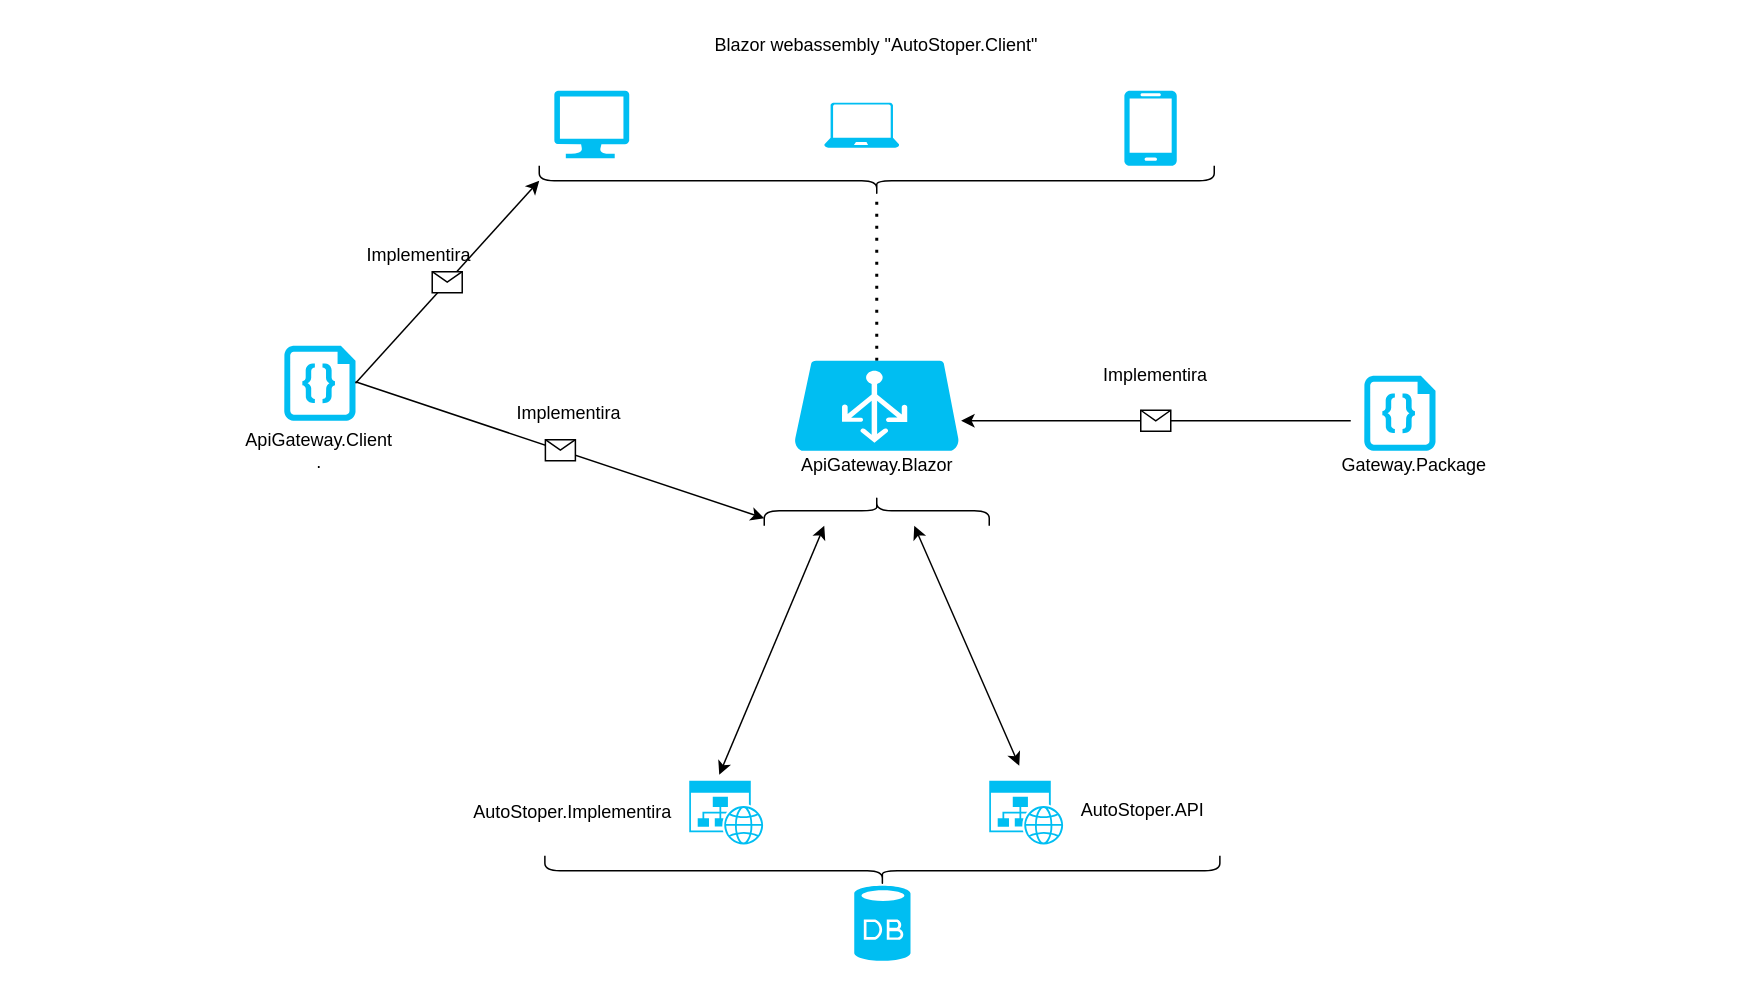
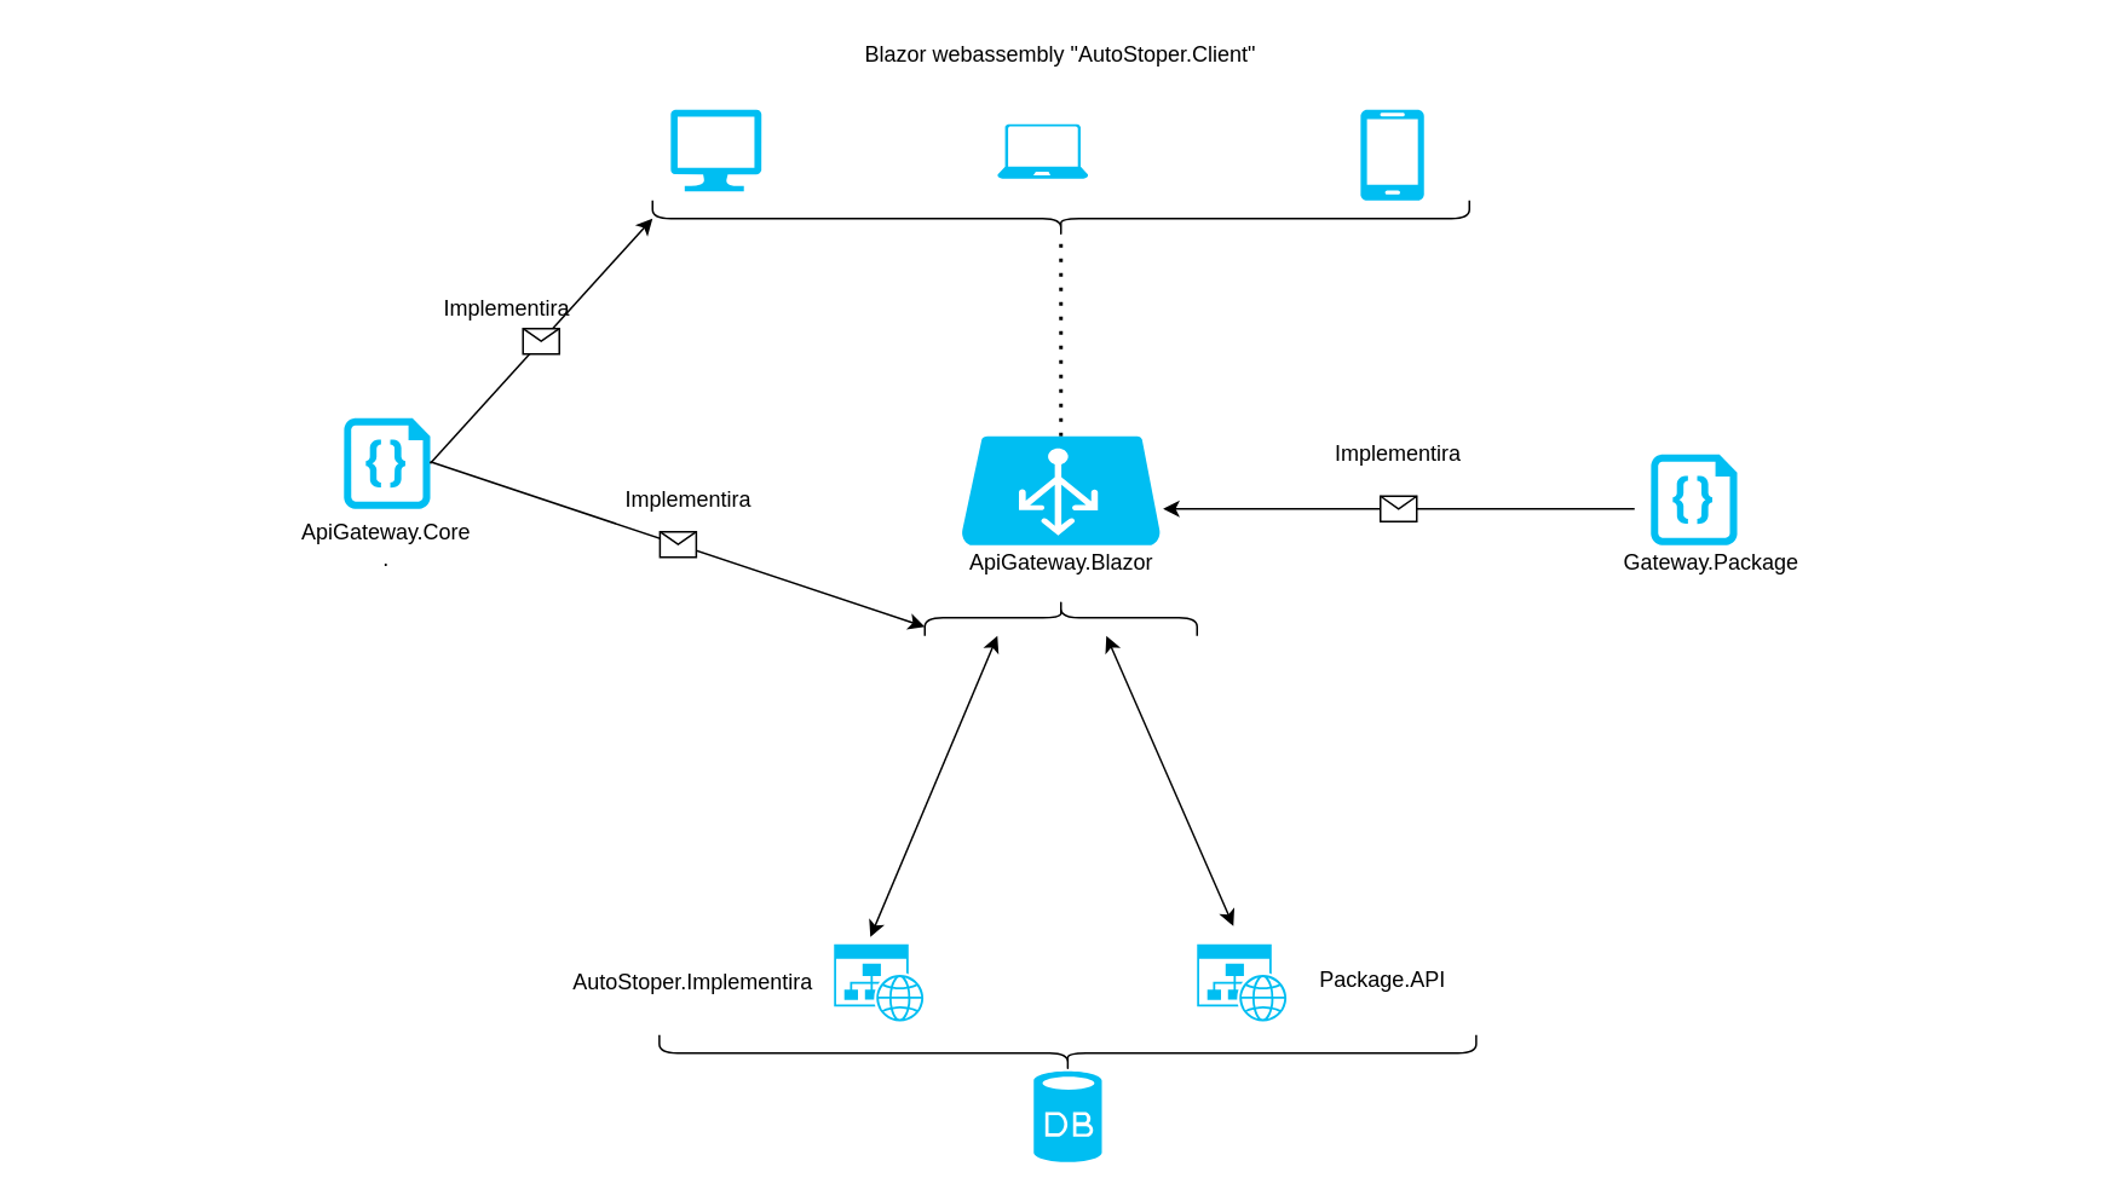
  <mxCell id="0" />
  <mxCell id="1" parent="0" />
  <mxCell id="2" value="" style="verticalLabelPosition=bottom;html=1;verticalAlign=top;align=center;strokeColor=none;fillColor=#00BEF2;shape=mxgraph.azure.computer;pointerEvents=1;" vertex="1" parent="1"><mxGeometry x="369" y="60" width="50" height="45" as="geometry" /></mxCell>
  <mxCell id="3" value="" style="verticalLabelPosition=bottom;html=1;verticalAlign=top;align=center;strokeColor=none;fillColor=#00BEF2;shape=mxgraph.azure.laptop;pointerEvents=1;" vertex="1" parent="1"><mxGeometry x="549" y="68" width="50" height="30" as="geometry" /></mxCell>
  <mxCell id="4" value="" style="verticalLabelPosition=bottom;html=1;verticalAlign=top;align=center;strokeColor=none;fillColor=#00BEF2;shape=mxgraph.azure.mobile;pointerEvents=1;" vertex="1" parent="1"><mxGeometry x="749" y="60" width="35" height="50" as="geometry" /></mxCell>
  <mxCell id="5" value="" style="shape=curlyBracket;whiteSpace=wrap;html=1;rounded=1;direction=north;" vertex="1" parent="1"><mxGeometry x="359" y="110" width="450" height="20" as="geometry" /></mxCell>
  <mxCell id="6" value="Blazor webassembly &quot;AutoStoper.Client&quot;" style="text;html=1;strokeColor=none;fillColor=none;align=center;verticalAlign=middle;whiteSpace=wrap;rounded=0;" vertex="1" parent="1"><mxGeometry x="369" y="20" width="430" height="20" as="geometry" /></mxCell>
  <mxCell id="7" value="" style="endArrow=none;dashed=1;html=1;dashPattern=1 3;strokeWidth=2;entryX=0.1;entryY=0.5;entryDx=0;entryDy=0;entryPerimeter=0;" edge="1" parent="1" target="5"><mxGeometry width="50" height="50" relative="1" as="geometry"><mxPoint x="584" y="240" as="sourcePoint" /><mxPoint x="589" y="120" as="targetPoint" /></mxGeometry></mxCell>
  <mxCell id="8" value="" style="verticalLabelPosition=bottom;html=1;verticalAlign=top;align=center;strokeColor=none;fillColor=#00BEF2;shape=mxgraph.azure.code_file;pointerEvents=1;" vertex="1" parent="1"><mxGeometry x="189" y="230" width="47.5" height="50" as="geometry" /></mxCell>
  <mxCell id="9" value="" style="verticalLabelPosition=bottom;html=1;verticalAlign=top;align=center;strokeColor=none;fillColor=#00BEF2;shape=mxgraph.azure.code_file;pointerEvents=1;" vertex="1" parent="1"><mxGeometry x="909" y="250" width="47.5" height="50" as="geometry" /></mxCell>
  <mxCell id="10" value="" style="verticalLabelPosition=bottom;html=1;verticalAlign=top;align=center;strokeColor=none;fillColor=#00BEF2;shape=mxgraph.azure.azure_load_balancer;" vertex="1" parent="1"><mxGeometry x="529" y="240" width="110" height="60" as="geometry" /></mxCell>
  <mxCell id="11" value="ApiGateway.Blazor" style="text;html=1;strokeColor=none;fillColor=none;align=center;verticalAlign=middle;whiteSpace=wrap;rounded=0;" vertex="1" parent="1"><mxGeometry x="391.5" y="300" width="385" height="20" as="geometry" /></mxCell>
  <mxCell id="12" value="Gateway.Package" style="text;html=1;strokeColor=none;fillColor=none;align=center;verticalAlign=middle;whiteSpace=wrap;rounded=0;" vertex="1" parent="1"><mxGeometry x="750.25" y="300" width="385" height="20" as="geometry" /></mxCell>
- <mxCell id="13" value="ApiGateway.Client&lt;br&gt;." style="text;html=1;strokeColor=none;fillColor=none;align=center;verticalAlign=middle;whiteSpace=wrap;rounded=0;" vertex="1" parent="1"><mxGeometry x="20.25" y="290" width="385" height="20" as="geometry" /></mxCell>
+ <mxCell id="13" value="ApiGateway.Core&lt;br&gt;." style="text;html=1;strokeColor=none;fillColor=none;align=center;verticalAlign=middle;whiteSpace=wrap;rounded=0;" vertex="1" parent="1"><mxGeometry x="20.25" y="290" width="385" height="20" as="geometry" /></mxCell>
  <mxCell id="14" value="" style="endArrow=classic;html=1;exitX=1;exitY=0.5;exitDx=0;exitDy=0;exitPerimeter=0;entryX=0.5;entryY=0;entryDx=0;entryDy=0;" edge="1" parent="1" source="8" target="5"><mxGeometry relative="1" as="geometry"><mxPoint x="509" y="340" as="sourcePoint" /><mxPoint x="609" y="340" as="targetPoint" /></mxGeometry></mxCell>
  <mxCell id="15" value="" style="shape=message;html=1;outlineConnect=0;" vertex="1" parent="14"><mxGeometry width="20" height="14" relative="1" as="geometry"><mxPoint x="-10" y="-7" as="offset" /></mxGeometry></mxCell>
  <mxCell id="16" value="Implementira&lt;br&gt;" style="text;html=1;strokeColor=none;fillColor=none;align=center;verticalAlign=middle;whiteSpace=wrap;rounded=0;" vertex="1" parent="1"><mxGeometry x="259" y="160" width="40" height="20" as="geometry" /></mxCell>
  <mxCell id="17" value="" style="endArrow=classic;html=1;" edge="1" parent="1"><mxGeometry relative="1" as="geometry"><mxPoint x="900" y="280" as="sourcePoint" /><mxPoint x="640.25" y="280" as="targetPoint" /></mxGeometry></mxCell>
  <mxCell id="18" value="" style="shape=message;html=1;outlineConnect=0;" vertex="1" parent="17"><mxGeometry width="20" height="14" relative="1" as="geometry"><mxPoint x="-10" y="-7" as="offset" /></mxGeometry></mxCell>
  <mxCell id="19" value="Implementira&lt;br&gt;" style="text;html=1;strokeColor=none;fillColor=none;align=center;verticalAlign=middle;whiteSpace=wrap;rounded=0;" vertex="1" parent="1"><mxGeometry x="750.25" y="240" width="40" height="20" as="geometry" /></mxCell>
  <mxCell id="20" value="" style="endArrow=classic;startArrow=classic;html=1;" edge="1" parent="1"><mxGeometry width="50" height="50" relative="1" as="geometry"><mxPoint x="479" y="516" as="sourcePoint" /><mxPoint x="549" y="350" as="targetPoint" /></mxGeometry></mxCell>
  <mxCell id="21" value="" style="endArrow=classic;startArrow=classic;html=1;" edge="1" parent="1"><mxGeometry width="50" height="50" relative="1" as="geometry"><mxPoint x="679" y="510" as="sourcePoint" /><mxPoint x="609" y="350" as="targetPoint" /></mxGeometry></mxCell>
  <mxCell id="22" value="" style="endArrow=classic;html=1;exitX=1;exitY=0.5;exitDx=0;exitDy=0;exitPerimeter=0;entryX=0.75;entryY=1;entryDx=0;entryDy=0;" edge="1" parent="1" target="24"><mxGeometry relative="1" as="geometry"><mxPoint x="236.5" y="254" as="sourcePoint" /><mxPoint x="496.5" y="374" as="targetPoint" /></mxGeometry></mxCell>
  <mxCell id="23" value="" style="shape=message;html=1;outlineConnect=0;" vertex="1" parent="22"><mxGeometry width="20" height="14" relative="1" as="geometry"><mxPoint x="-10" y="-7" as="offset" /></mxGeometry></mxCell>
  <mxCell id="24" value="" style="shape=curlyBracket;whiteSpace=wrap;html=1;rounded=1;direction=south;" vertex="1" parent="1"><mxGeometry x="509" y="330" width="150" height="20" as="geometry" /></mxCell>
  <mxCell id="25" value="" style="verticalLabelPosition=bottom;html=1;verticalAlign=top;align=center;strokeColor=none;fillColor=#00BEF2;shape=mxgraph.azure.database;" vertex="1" parent="1"><mxGeometry x="569" y="590" width="37.5" height="50" as="geometry" /></mxCell>
  <mxCell id="26" value="" style="verticalLabelPosition=bottom;html=1;verticalAlign=top;align=center;strokeColor=none;fillColor=#00BEF2;shape=mxgraph.azure.website_generic;pointerEvents=1;" vertex="1" parent="1"><mxGeometry x="459" y="520" width="50" height="42.5" as="geometry" /></mxCell>
  <mxCell id="27" value="" style="verticalLabelPosition=bottom;html=1;verticalAlign=top;align=center;strokeColor=none;fillColor=#00BEF2;shape=mxgraph.azure.website_generic;pointerEvents=1;" vertex="1" parent="1"><mxGeometry x="659" y="520" width="50" height="42.5" as="geometry" /></mxCell>
  <mxCell id="28" value="" style="shape=curlyBracket;whiteSpace=wrap;html=1;rounded=1;direction=north;" vertex="1" parent="1"><mxGeometry x="362.75" y="570" width="450" height="20" as="geometry" /></mxCell>
- <mxCell id="29" value="AutoStoper.API" style="text;html=1;strokeColor=none;fillColor=none;align=center;verticalAlign=middle;whiteSpace=wrap;rounded=0;" vertex="1" parent="1"><mxGeometry x="569" y="530" width="385" height="20" as="geometry" /></mxCell>
+ <mxCell id="29" value="Package.API" style="text;html=1;strokeColor=none;fillColor=none;align=center;verticalAlign=middle;whiteSpace=wrap;rounded=0;" vertex="1" parent="1"><mxGeometry x="569" y="530" width="385" height="20" as="geometry" /></mxCell>
  <mxCell id="30" value="AutoStoper.Implementira" style="text;html=1;strokeColor=none;fillColor=none;align=center;verticalAlign=middle;whiteSpace=wrap;rounded=0;" vertex="1" parent="1"><mxGeometry x="189" y="531.25" width="385" height="20" as="geometry" /></mxCell>
  <mxCell id="31" value="Implementira&lt;br&gt;" style="text;html=1;strokeColor=none;fillColor=none;align=center;verticalAlign=middle;whiteSpace=wrap;rounded=0;" vertex="1" parent="1"><mxGeometry x="359" y="265" width="40" height="20" as="geometry" /></mxCell>
